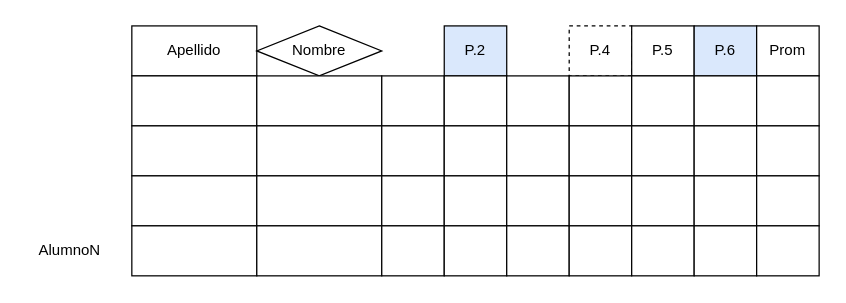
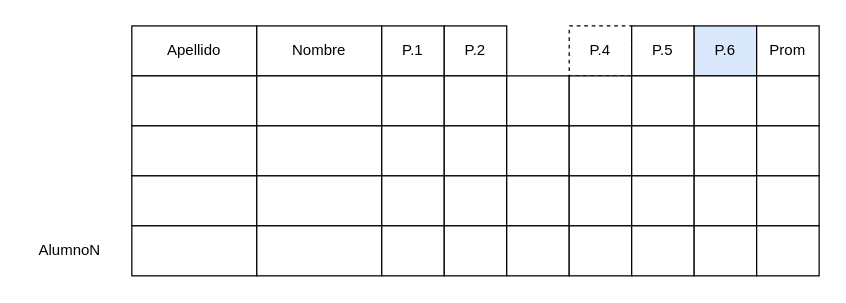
  <mxCell id="0" />
  <mxCell id="1" parent="0" />
  <mxCell id="2" value="Apellido" style="rounded=0;whiteSpace=wrap;html=1;" vertex="1" parent="1"><mxGeometry x="105" y="20" width="100" height="40" as="geometry" /></mxCell>
- <mxCell id="3" value="Nombre" style="rhombus;whiteSpace=wrap;html=1;" vertex="1" parent="1"><mxGeometry x="205" y="20" width="100" height="40" as="geometry" /></mxCell>
- <mxCell id="5" value="P.2" style="rounded=0;whiteSpace=wrap;html=1;fillColor=#dae8fc;" vertex="1" parent="1"><mxGeometry x="355" y="20" width="50" height="40" as="geometry" /></mxCell>
+ <mxCell id="3" value="Nombre" style="rounded=0;whiteSpace=wrap;html=1;" vertex="1" parent="1"><mxGeometry x="205" y="20" width="100" height="40" as="geometry" /></mxCell>
+ <mxCell id="4" value="P.1" style="rounded=0;whiteSpace=wrap;html=1;" vertex="1" parent="1"><mxGeometry x="305" y="20" width="50" height="40" as="geometry" /></mxCell>
+ <mxCell id="5" value="P.2" style="rounded=0;whiteSpace=wrap;html=1;" vertex="1" parent="1"><mxGeometry x="355" y="20" width="50" height="40" as="geometry" /></mxCell>
  <mxCell id="6" value="P.4" style="rounded=0;whiteSpace=wrap;html=1;dashed=1;" vertex="1" parent="1"><mxGeometry x="455" y="20" width="50" height="40" as="geometry" /></mxCell>
  <mxCell id="7" value="P.5" style="rounded=0;whiteSpace=wrap;html=1;" vertex="1" parent="1"><mxGeometry x="505" y="20" width="50" height="40" as="geometry" /></mxCell>
  <mxCell id="8" value="P.6" style="rounded=0;whiteSpace=wrap;html=1;fillColor=#dae8fc;" vertex="1" parent="1"><mxGeometry x="555" y="20" width="50" height="40" as="geometry" /></mxCell>
  <mxCell id="9" value="" style="rounded=0;whiteSpace=wrap;html=1;" vertex="1" parent="1"><mxGeometry x="105" y="60" width="100" height="40" as="geometry" /></mxCell>
  <mxCell id="10" value="" style="rounded=0;whiteSpace=wrap;html=1;" vertex="1" parent="1"><mxGeometry x="205" y="60" width="100" height="40" as="geometry" /></mxCell>
  <mxCell id="11" value="" style="rounded=0;whiteSpace=wrap;html=1;" vertex="1" parent="1"><mxGeometry x="105" y="100" width="100" height="40" as="geometry" /></mxCell>
  <mxCell id="12" value="" style="rounded=0;whiteSpace=wrap;html=1;" vertex="1" parent="1"><mxGeometry x="205" y="100" width="100" height="40" as="geometry" /></mxCell>
  <mxCell id="13" value="" style="rounded=0;whiteSpace=wrap;html=1;" vertex="1" parent="1"><mxGeometry x="105" y="140" width="100" height="40" as="geometry" /></mxCell>
  <mxCell id="14" value="" style="rounded=0;whiteSpace=wrap;html=1;" vertex="1" parent="1"><mxGeometry x="205" y="140" width="100" height="40" as="geometry" /></mxCell>
  <mxCell id="15" value="" style="rounded=0;whiteSpace=wrap;html=1;" vertex="1" parent="1"><mxGeometry x="105" y="180" width="100" height="40" as="geometry" /></mxCell>
  <mxCell id="16" value="" style="rounded=0;whiteSpace=wrap;html=1;" vertex="1" parent="1"><mxGeometry x="205" y="180" width="100" height="40" as="geometry" /></mxCell>
  <mxCell id="17" value="" style="rounded=0;whiteSpace=wrap;html=1;" vertex="1" parent="1"><mxGeometry x="305" y="60" width="50" height="40" as="geometry" /></mxCell>
  <mxCell id="18" value="" style="rounded=0;whiteSpace=wrap;html=1;" vertex="1" parent="1"><mxGeometry x="355" y="60" width="50" height="40" as="geometry" /></mxCell>
  <mxCell id="19" value="" style="rounded=0;whiteSpace=wrap;html=1;" vertex="1" parent="1"><mxGeometry x="405" y="60" width="50" height="40" as="geometry" /></mxCell>
  <mxCell id="20" value="" style="rounded=0;whiteSpace=wrap;html=1;" vertex="1" parent="1"><mxGeometry x="455" y="60" width="50" height="40" as="geometry" /></mxCell>
  <mxCell id="21" value="" style="rounded=0;whiteSpace=wrap;html=1;" vertex="1" parent="1"><mxGeometry x="505" y="60" width="50" height="40" as="geometry" /></mxCell>
  <mxCell id="22" value="" style="rounded=0;whiteSpace=wrap;html=1;" vertex="1" parent="1"><mxGeometry x="555" y="60" width="50" height="40" as="geometry" /></mxCell>
  <mxCell id="23" value="" style="rounded=0;whiteSpace=wrap;html=1;" vertex="1" parent="1"><mxGeometry x="305" y="100" width="50" height="40" as="geometry" /></mxCell>
  <mxCell id="24" value="" style="rounded=0;whiteSpace=wrap;html=1;" vertex="1" parent="1"><mxGeometry x="355" y="100" width="50" height="40" as="geometry" /></mxCell>
  <mxCell id="25" value="" style="rounded=0;whiteSpace=wrap;html=1;" vertex="1" parent="1"><mxGeometry x="405" y="100" width="50" height="40" as="geometry" /></mxCell>
  <mxCell id="26" value="" style="rounded=0;whiteSpace=wrap;html=1;" vertex="1" parent="1"><mxGeometry x="455" y="100" width="50" height="40" as="geometry" /></mxCell>
  <mxCell id="27" value="" style="rounded=0;whiteSpace=wrap;html=1;" vertex="1" parent="1"><mxGeometry x="505" y="100" width="50" height="40" as="geometry" /></mxCell>
  <mxCell id="28" value="" style="rounded=0;whiteSpace=wrap;html=1;" vertex="1" parent="1"><mxGeometry x="555" y="100" width="50" height="40" as="geometry" /></mxCell>
  <mxCell id="29" value="" style="rounded=0;whiteSpace=wrap;html=1;" vertex="1" parent="1"><mxGeometry x="305" y="140" width="50" height="40" as="geometry" /></mxCell>
  <mxCell id="30" value="" style="rounded=0;whiteSpace=wrap;html=1;" vertex="1" parent="1"><mxGeometry x="355" y="140" width="50" height="40" as="geometry" /></mxCell>
  <mxCell id="31" value="" style="rounded=0;whiteSpace=wrap;html=1;" vertex="1" parent="1"><mxGeometry x="405" y="140" width="50" height="40" as="geometry" /></mxCell>
  <mxCell id="32" value="" style="rounded=0;whiteSpace=wrap;html=1;" vertex="1" parent="1"><mxGeometry x="455" y="140" width="50" height="40" as="geometry" /></mxCell>
  <mxCell id="33" value="" style="rounded=0;whiteSpace=wrap;html=1;" vertex="1" parent="1"><mxGeometry x="505" y="140" width="50" height="40" as="geometry" /></mxCell>
  <mxCell id="34" value="" style="rounded=0;whiteSpace=wrap;html=1;" vertex="1" parent="1"><mxGeometry x="555" y="140" width="50" height="40" as="geometry" /></mxCell>
  <mxCell id="35" value="" style="rounded=0;whiteSpace=wrap;html=1;" vertex="1" parent="1"><mxGeometry x="305" y="180" width="50" height="40" as="geometry" /></mxCell>
  <mxCell id="36" value="" style="rounded=0;whiteSpace=wrap;html=1;" vertex="1" parent="1"><mxGeometry x="355" y="180" width="50" height="40" as="geometry" /></mxCell>
  <mxCell id="37" value="" style="rounded=0;whiteSpace=wrap;html=1;" vertex="1" parent="1"><mxGeometry x="405" y="180" width="50" height="40" as="geometry" /></mxCell>
  <mxCell id="38" value="" style="rounded=0;whiteSpace=wrap;html=1;" vertex="1" parent="1"><mxGeometry x="455" y="180" width="50" height="40" as="geometry" /></mxCell>
  <mxCell id="39" value="" style="rounded=0;whiteSpace=wrap;html=1;" vertex="1" parent="1"><mxGeometry x="505" y="180" width="50" height="40" as="geometry" /></mxCell>
  <mxCell id="40" value="" style="rounded=0;whiteSpace=wrap;html=1;" vertex="1" parent="1"><mxGeometry x="555" y="180" width="50" height="40" as="geometry" /></mxCell>
  <mxCell id="41" value="Prom" style="rounded=0;whiteSpace=wrap;html=1;" vertex="1" parent="1"><mxGeometry x="605" y="20" width="50" height="40" as="geometry" /></mxCell>
  <mxCell id="42" value="" style="rounded=0;whiteSpace=wrap;html=1;" vertex="1" parent="1"><mxGeometry x="605" y="60" width="50" height="40" as="geometry" /></mxCell>
  <mxCell id="43" value="" style="rounded=0;whiteSpace=wrap;html=1;" vertex="1" parent="1"><mxGeometry x="605" y="100" width="50" height="40" as="geometry" /></mxCell>
  <mxCell id="44" value="" style="rounded=0;whiteSpace=wrap;html=1;" vertex="1" parent="1"><mxGeometry x="605" y="140" width="50" height="40" as="geometry" /></mxCell>
  <mxCell id="45" value="" style="rounded=0;whiteSpace=wrap;html=1;" vertex="1" parent="1"><mxGeometry x="605" y="180" width="50" height="40" as="geometry" /></mxCell>
  <mxCell id="46" value="AlumnoN" style="text;html=1;align=center;verticalAlign=middle;resizable=0;points=[];autosize=1;strokeColor=none;fillColor=none;" vertex="1" parent="1"><mxGeometry x="20" y="185" width="70" height="30" as="geometry" /></mxCell>
